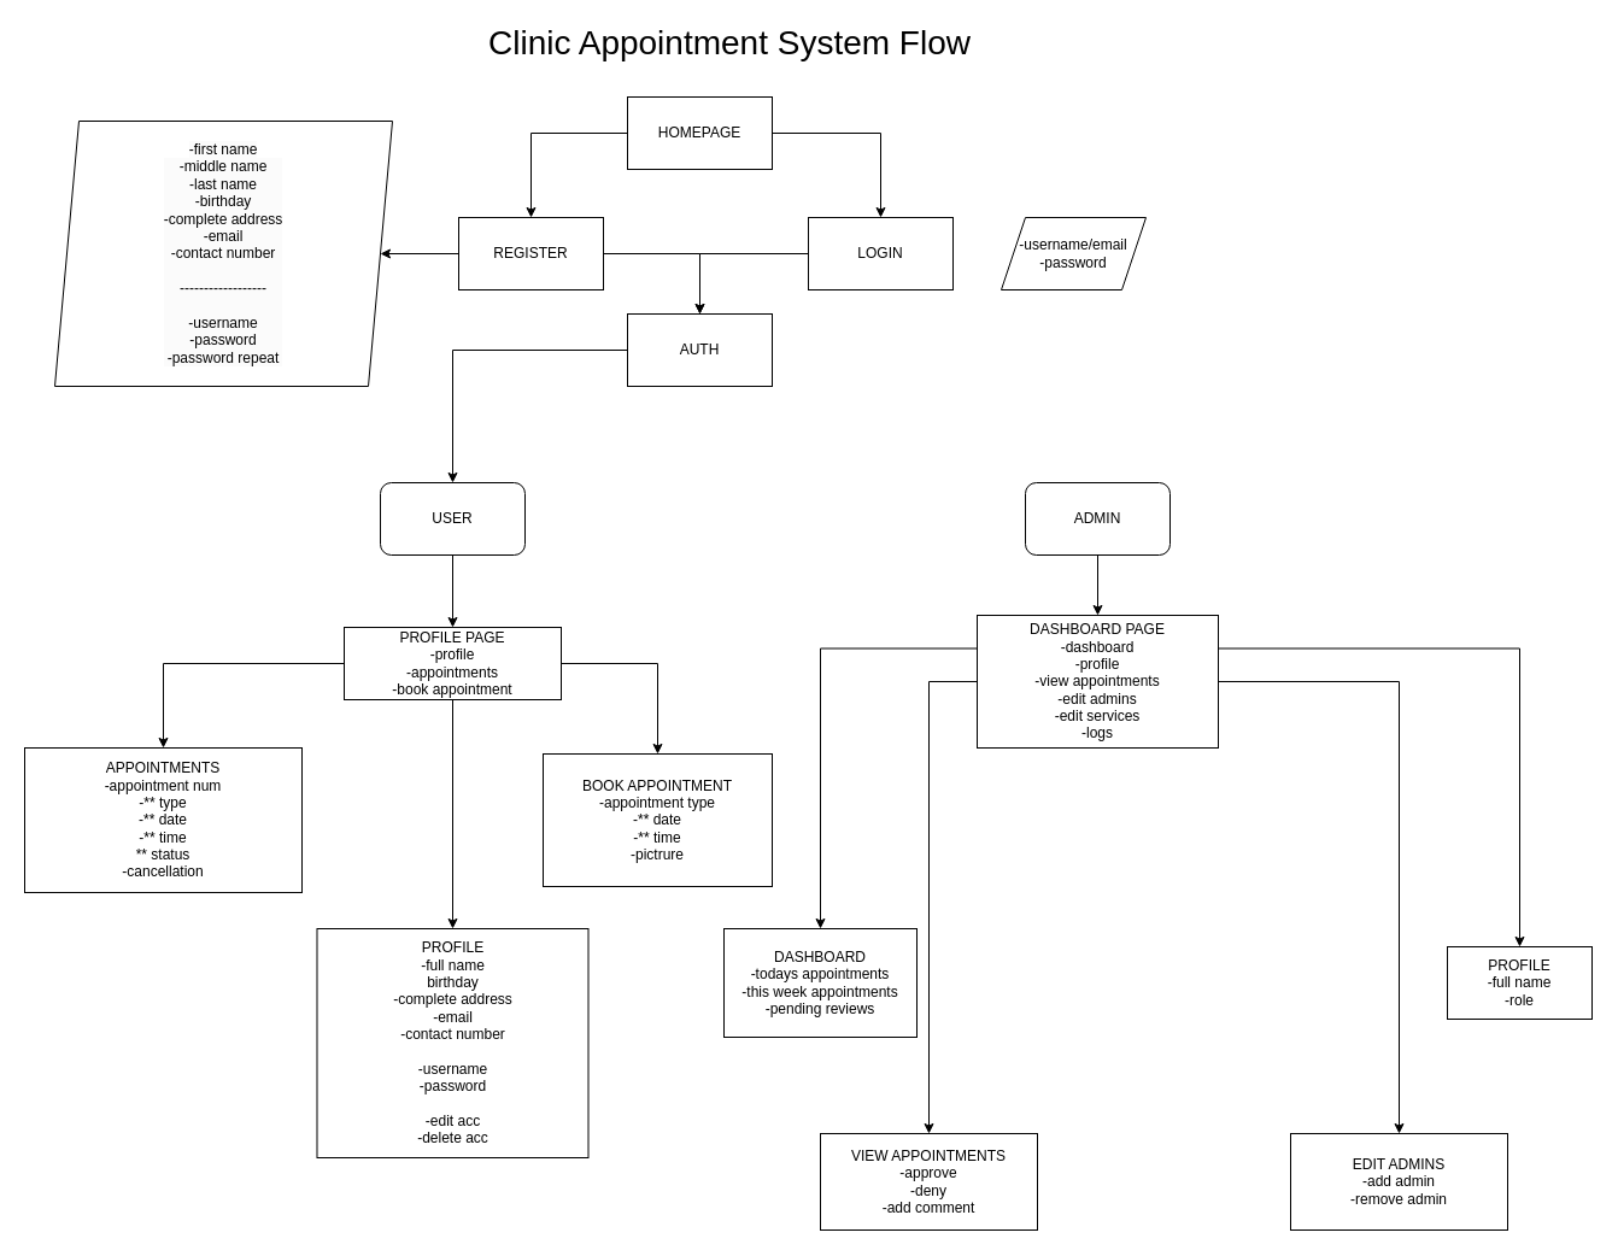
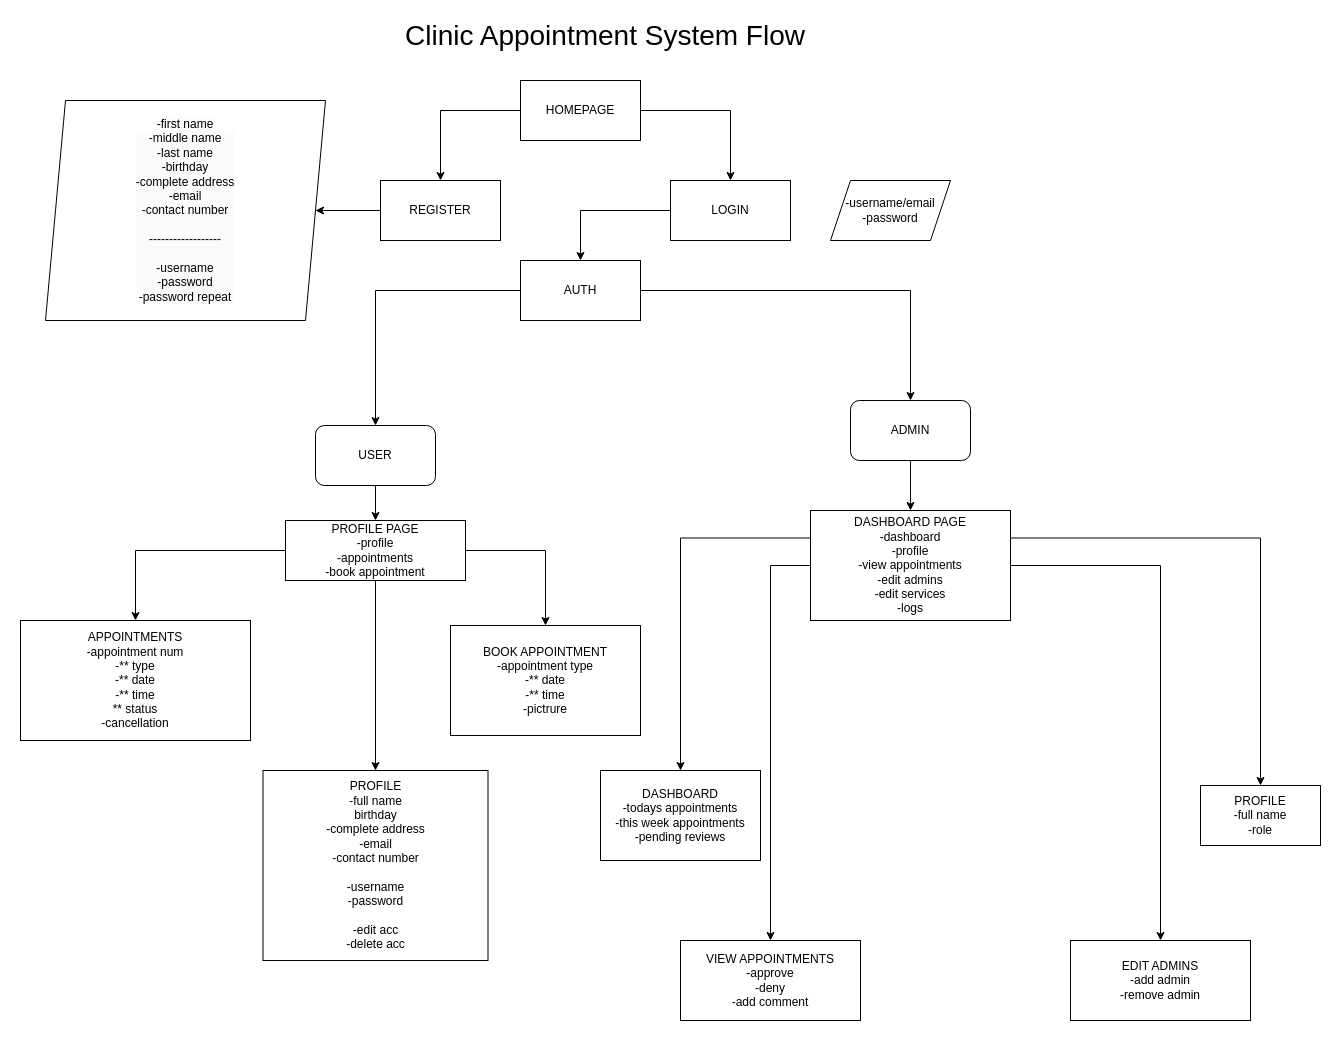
  <mxCell id="0" />
  <mxCell id="1" parent="0" />
  <mxCell id="2" style="edgeStyle=orthogonalEdgeStyle;rounded=0;orthogonalLoop=1;jettySize=auto;html=1;entryX=0.5;entryY=0;entryDx=0;entryDy=0;" edge="1" parent="1" source="4" target="8"><mxGeometry relative="1" as="geometry"><mxPoint x="420" y="210" as="targetPoint" /></mxGeometry></mxCell>
  <mxCell id="3" style="edgeStyle=orthogonalEdgeStyle;rounded=0;orthogonalLoop=1;jettySize=auto;html=1;entryX=0.5;entryY=0;entryDx=0;entryDy=0;" edge="1" parent="1" source="4" target="10"><mxGeometry relative="1" as="geometry" /></mxCell>
  <mxCell id="4" value="HOMEPAGE" style="rounded=0;whiteSpace=wrap;html=1;" vertex="1" parent="1"><mxGeometry x="520" y="80" width="120" height="60" as="geometry" /></mxCell>
  <mxCell id="5" value="Clinic Appointment System Flow" style="text;html=1;align=center;verticalAlign=middle;whiteSpace=wrap;rounded=0;fontStyle=0;fontFamily=Helvetica;fontSize=28;" vertex="1" parent="1"><mxGeometry x="375" y="20" width="460" height="30" as="geometry" /></mxCell>
  <mxCell id="6" style="edgeStyle=orthogonalEdgeStyle;rounded=0;orthogonalLoop=1;jettySize=auto;html=1;entryX=1;entryY=0.5;entryDx=0;entryDy=0;" edge="1" parent="1" source="8" target="17"><mxGeometry relative="1" as="geometry"><mxPoint x="270" y="210" as="targetPoint" /></mxGeometry></mxCell>
- <mxCell id="7" style="edgeStyle=orthogonalEdgeStyle;rounded=0;orthogonalLoop=1;jettySize=auto;html=1;entryX=0.5;entryY=0;entryDx=0;entryDy=0;" edge="1" parent="1" source="8" target="21"><mxGeometry relative="1" as="geometry" /></mxCell>
  <mxCell id="8" value="REGISTER" style="rounded=0;whiteSpace=wrap;html=1;" vertex="1" parent="1"><mxGeometry x="380" y="180" width="120" height="60" as="geometry" /></mxCell>
  <mxCell id="9" style="edgeStyle=orthogonalEdgeStyle;rounded=0;orthogonalLoop=1;jettySize=auto;html=1;entryX=0.5;entryY=0;entryDx=0;entryDy=0;" edge="1" parent="1" source="10" target="21"><mxGeometry relative="1" as="geometry" /></mxCell>
  <mxCell id="10" value="LOGIN" style="rounded=0;whiteSpace=wrap;html=1;" vertex="1" parent="1"><mxGeometry x="670" y="180" width="120" height="60" as="geometry" /></mxCell>
  <mxCell id="11" style="edgeStyle=orthogonalEdgeStyle;rounded=0;orthogonalLoop=1;jettySize=auto;html=1;exitX=1;exitY=0.5;exitDx=0;exitDy=0;entryX=0.5;entryY=0;entryDx=0;entryDy=0;" edge="1" parent="1" source="14" target="16"><mxGeometry relative="1" as="geometry" /></mxCell>
  <mxCell id="12" style="edgeStyle=orthogonalEdgeStyle;rounded=0;orthogonalLoop=1;jettySize=auto;html=1;exitX=0;exitY=0.5;exitDx=0;exitDy=0;entryX=0.5;entryY=0;entryDx=0;entryDy=0;" edge="1" parent="1" source="14" target="15"><mxGeometry relative="1" as="geometry" /></mxCell>
  <mxCell id="13" style="edgeStyle=orthogonalEdgeStyle;rounded=0;orthogonalLoop=1;jettySize=auto;html=1;exitX=0.5;exitY=1;exitDx=0;exitDy=0;entryX=0.5;entryY=0;entryDx=0;entryDy=0;" edge="1" parent="1" source="14" target="31"><mxGeometry relative="1" as="geometry"><mxPoint x="320" y="830" as="targetPoint" /></mxGeometry></mxCell>
  <mxCell id="14" value="PROFILE PAGE&lt;div&gt;-profile&lt;br&gt;&lt;div&gt;-appointments&lt;/div&gt;&lt;div&gt;-book appointment&lt;/div&gt;&lt;/div&gt;" style="rounded=0;whiteSpace=wrap;html=1;" vertex="1" parent="1"><mxGeometry x="285" y="520" width="180" height="60" as="geometry" /></mxCell>
  <mxCell id="15" value="APPOINTMENTS&lt;div&gt;-appointment num&lt;/div&gt;&lt;div&gt;-** type&lt;/div&gt;&lt;div&gt;-** date&lt;/div&gt;&lt;div&gt;-** time&lt;/div&gt;&lt;div&gt;** status&lt;/div&gt;&lt;div&gt;-cancellation&lt;/div&gt;" style="rounded=0;whiteSpace=wrap;html=1;" vertex="1" parent="1"><mxGeometry x="20" y="620" width="230" height="120" as="geometry" /></mxCell>
  <mxCell id="16" value="BOOK APPOINTMENT&lt;div&gt;-appointment type&lt;/div&gt;&lt;div&gt;-** date&lt;/div&gt;&lt;div&gt;-** time&lt;/div&gt;&lt;div&gt;-pictrure&lt;/div&gt;" style="rounded=0;whiteSpace=wrap;html=1;" vertex="1" parent="1"><mxGeometry x="450" y="625" width="190" height="110" as="geometry" /></mxCell>
  <mxCell id="17" value="&lt;span style=&quot;color: rgb(0, 0, 0); font-family: Helvetica; font-size: 12px; font-style: normal; font-variant-ligatures: normal; font-variant-caps: normal; font-weight: 400; letter-spacing: normal; orphans: 2; text-align: center; text-indent: 0px; text-transform: none; widows: 2; word-spacing: 0px; -webkit-text-stroke-width: 0px; white-space: normal; background-color: rgb(251, 251, 251); text-decoration-thickness: initial; text-decoration-style: initial; text-decoration-color: initial; display: inline !important; float: none;&quot;&gt;-first name&lt;/span&gt;&lt;div style=&quot;forced-color-adjust: none; color: rgb(0, 0, 0); font-family: Helvetica; font-size: 12px; font-style: normal; font-variant-ligatures: normal; font-variant-caps: normal; font-weight: 400; letter-spacing: normal; orphans: 2; text-align: center; text-indent: 0px; text-transform: none; widows: 2; word-spacing: 0px; -webkit-text-stroke-width: 0px; white-space: normal; background-color: rgb(251, 251, 251); text-decoration-thickness: initial; text-decoration-style: initial; text-decoration-color: initial;&quot;&gt;-middle name&lt;/div&gt;&lt;div style=&quot;forced-color-adjust: none; color: rgb(0, 0, 0); font-family: Helvetica; font-size: 12px; font-style: normal; font-variant-ligatures: normal; font-variant-caps: normal; font-weight: 400; letter-spacing: normal; orphans: 2; text-align: center; text-indent: 0px; text-transform: none; widows: 2; word-spacing: 0px; -webkit-text-stroke-width: 0px; white-space: normal; background-color: rgb(251, 251, 251); text-decoration-thickness: initial; text-decoration-style: initial; text-decoration-color: initial;&quot;&gt;-last name&lt;/div&gt;&lt;div style=&quot;forced-color-adjust: none; color: rgb(0, 0, 0); font-family: Helvetica; font-size: 12px; font-style: normal; font-variant-ligatures: normal; font-variant-caps: normal; font-weight: 400; letter-spacing: normal; orphans: 2; text-align: center; text-indent: 0px; text-transform: none; widows: 2; word-spacing: 0px; -webkit-text-stroke-width: 0px; white-space: normal; background-color: rgb(251, 251, 251); text-decoration-thickness: initial; text-decoration-style: initial; text-decoration-color: initial;&quot;&gt;-birthday&lt;br style=&quot;forced-color-adjust: none;&quot;&gt;&lt;/div&gt;&lt;div style=&quot;forced-color-adjust: none; color: rgb(0, 0, 0); font-family: Helvetica; font-size: 12px; font-style: normal; font-variant-ligatures: normal; font-variant-caps: normal; font-weight: 400; letter-spacing: normal; orphans: 2; text-align: center; text-indent: 0px; text-transform: none; widows: 2; word-spacing: 0px; -webkit-text-stroke-width: 0px; white-space: normal; background-color: rgb(251, 251, 251); text-decoration-thickness: initial; text-decoration-style: initial; text-decoration-color: initial;&quot;&gt;-complete address&lt;/div&gt;&lt;div style=&quot;forced-color-adjust: none; color: rgb(0, 0, 0); font-family: Helvetica; font-size: 12px; font-style: normal; font-variant-ligatures: normal; font-variant-caps: normal; font-weight: 400; letter-spacing: normal; orphans: 2; text-align: center; text-indent: 0px; text-transform: none; widows: 2; word-spacing: 0px; -webkit-text-stroke-width: 0px; white-space: normal; background-color: rgb(251, 251, 251); text-decoration-thickness: initial; text-decoration-style: initial; text-decoration-color: initial;&quot;&gt;-email&lt;/div&gt;&lt;div style=&quot;forced-color-adjust: none; color: rgb(0, 0, 0); font-family: Helvetica; font-size: 12px; font-style: normal; font-variant-ligatures: normal; font-variant-caps: normal; font-weight: 400; letter-spacing: normal; orphans: 2; text-align: center; text-indent: 0px; text-transform: none; widows: 2; word-spacing: 0px; -webkit-text-stroke-width: 0px; white-space: normal; background-color: rgb(251, 251, 251); text-decoration-thickness: initial; text-decoration-style: initial; text-decoration-color: initial;&quot;&gt;-contact number&lt;/div&gt;&lt;div style=&quot;forced-color-adjust: none; color: rgb(0, 0, 0); font-family: Helvetica; font-size: 12px; font-style: normal; font-variant-ligatures: normal; font-variant-caps: normal; font-weight: 400; letter-spacing: normal; orphans: 2; text-align: center; text-indent: 0px; text-transform: none; widows: 2; word-spacing: 0px; -webkit-text-stroke-width: 0px; white-space: normal; background-color: rgb(251, 251, 251); text-decoration-thickness: initial; text-decoration-style: initial; text-decoration-color: initial;&quot;&gt;&lt;br&gt;&lt;/div&gt;&lt;div style=&quot;forced-color-adjust: none; color: rgb(0, 0, 0); font-family: Helvetica; font-size: 12px; font-style: normal; font-variant-ligatures: normal; font-variant-caps: normal; font-weight: 400; letter-spacing: normal; orphans: 2; text-align: center; text-indent: 0px; text-transform: none; widows: 2; word-spacing: 0px; -webkit-text-stroke-width: 0px; white-space: normal; background-color: rgb(251, 251, 251); text-decoration-thickness: initial; text-decoration-style: initial; text-decoration-color: initial;&quot;&gt;------------------&lt;/div&gt;&lt;div style=&quot;forced-color-adjust: none; color: rgb(0, 0, 0); font-family: Helvetica; font-size: 12px; font-style: normal; font-variant-ligatures: normal; font-variant-caps: normal; font-weight: 400; letter-spacing: normal; orphans: 2; text-align: center; text-indent: 0px; text-transform: none; widows: 2; word-spacing: 0px; -webkit-text-stroke-width: 0px; white-space: normal; background-color: rgb(251, 251, 251); text-decoration-thickness: initial; text-decoration-style: initial; text-decoration-color: initial;&quot;&gt;&lt;br&gt;&lt;/div&gt;&lt;div style=&quot;forced-color-adjust: none; color: rgb(0, 0, 0); font-family: Helvetica; font-size: 12px; font-style: normal; font-variant-ligatures: normal; font-variant-caps: normal; font-weight: 400; letter-spacing: normal; orphans: 2; text-align: center; text-indent: 0px; text-transform: none; widows: 2; word-spacing: 0px; -webkit-text-stroke-width: 0px; white-space: normal; background-color: rgb(251, 251, 251); text-decoration-thickness: initial; text-decoration-style: initial; text-decoration-color: initial;&quot;&gt;-username&lt;/div&gt;&lt;div style=&quot;forced-color-adjust: none; color: rgb(0, 0, 0); font-family: Helvetica; font-size: 12px; font-style: normal; font-variant-ligatures: normal; font-variant-caps: normal; font-weight: 400; letter-spacing: normal; orphans: 2; text-align: center; text-indent: 0px; text-transform: none; widows: 2; word-spacing: 0px; -webkit-text-stroke-width: 0px; white-space: normal; background-color: rgb(251, 251, 251); text-decoration-thickness: initial; text-decoration-style: initial; text-decoration-color: initial;&quot;&gt;-password&lt;/div&gt;&lt;div style=&quot;forced-color-adjust: none; color: rgb(0, 0, 0); font-family: Helvetica; font-size: 12px; font-style: normal; font-variant-ligatures: normal; font-variant-caps: normal; font-weight: 400; letter-spacing: normal; orphans: 2; text-align: center; text-indent: 0px; text-transform: none; widows: 2; word-spacing: 0px; -webkit-text-stroke-width: 0px; white-space: normal; background-color: rgb(251, 251, 251); text-decoration-thickness: initial; text-decoration-style: initial; text-decoration-color: initial;&quot;&gt;-password repeat&lt;/div&gt;" style="shape=parallelogram;perimeter=parallelogramPerimeter;whiteSpace=wrap;html=1;fixedSize=1;" vertex="1" parent="1"><mxGeometry x="45" y="100" width="280" height="220" as="geometry" /></mxCell>
  <mxCell id="18" value="-username/email&lt;div&gt;-password&lt;/div&gt;" style="shape=parallelogram;perimeter=parallelogramPerimeter;whiteSpace=wrap;html=1;fixedSize=1;" vertex="1" parent="1"><mxGeometry x="830" y="180" width="120" height="60" as="geometry" /></mxCell>
  <mxCell id="19" style="edgeStyle=orthogonalEdgeStyle;rounded=0;orthogonalLoop=1;jettySize=auto;html=1;exitX=0;exitY=0.5;exitDx=0;exitDy=0;entryX=0.5;entryY=0;entryDx=0;entryDy=0;" edge="1" parent="1" source="21" target="23"><mxGeometry relative="1" as="geometry" /></mxCell>
+ <mxCell id="20" style="edgeStyle=orthogonalEdgeStyle;rounded=0;orthogonalLoop=1;jettySize=auto;html=1;exitX=1;exitY=0.5;exitDx=0;exitDy=0;entryX=0.5;entryY=0;entryDx=0;entryDy=0;" edge="1" parent="1" source="21" target="25"><mxGeometry relative="1" as="geometry" /></mxCell>
  <mxCell id="21" value="AUTH" style="rounded=0;whiteSpace=wrap;html=1;" vertex="1" parent="1"><mxGeometry x="520" y="260" width="120" height="60" as="geometry" /></mxCell>
  <mxCell id="22" style="edgeStyle=orthogonalEdgeStyle;rounded=0;orthogonalLoop=1;jettySize=auto;html=1;exitX=0.5;exitY=1;exitDx=0;exitDy=0;entryX=0.5;entryY=0;entryDx=0;entryDy=0;" edge="1" parent="1" source="23" target="14"><mxGeometry relative="1" as="geometry" /></mxCell>
- <mxCell id="23" value="USER" style="rounded=1;whiteSpace=wrap;html=1;" vertex="1" parent="1"><mxGeometry x="315" y="400" width="120" height="60" as="geometry" /></mxCell>
+ <mxCell id="23" value="USER" style="rounded=1;whiteSpace=wrap;html=1;" vertex="1" parent="1"><mxGeometry x="315" y="425" width="120" height="60" as="geometry" /></mxCell>
  <mxCell id="24" style="edgeStyle=orthogonalEdgeStyle;rounded=0;orthogonalLoop=1;jettySize=auto;html=1;exitX=0.5;exitY=1;exitDx=0;exitDy=0;entryX=0.5;entryY=0;entryDx=0;entryDy=0;" edge="1" parent="1" source="25" target="30"><mxGeometry relative="1" as="geometry" /></mxCell>
  <mxCell id="25" value="ADMIN" style="rounded=1;whiteSpace=wrap;html=1;" vertex="1" parent="1"><mxGeometry x="850" y="400" width="120" height="60" as="geometry" /></mxCell>
  <mxCell id="26" style="edgeStyle=orthogonalEdgeStyle;rounded=0;orthogonalLoop=1;jettySize=auto;html=1;exitX=0;exitY=0.25;exitDx=0;exitDy=0;entryX=0.5;entryY=0;entryDx=0;entryDy=0;" edge="1" parent="1" source="30" target="32"><mxGeometry relative="1" as="geometry" /></mxCell>
  <mxCell id="27" value="" style="edgeStyle=orthogonalEdgeStyle;rounded=0;orthogonalLoop=1;jettySize=auto;html=1;exitX=1;exitY=0.25;exitDx=0;exitDy=0;" edge="1" parent="1" source="30" target="33"><mxGeometry relative="1" as="geometry" /></mxCell>
  <mxCell id="28" style="edgeStyle=orthogonalEdgeStyle;rounded=0;orthogonalLoop=1;jettySize=auto;html=1;exitX=0;exitY=0.5;exitDx=0;exitDy=0;entryX=0.5;entryY=0;entryDx=0;entryDy=0;" edge="1" parent="1" source="30" target="34"><mxGeometry relative="1" as="geometry"><mxPoint x="770" y="930" as="targetPoint" /></mxGeometry></mxCell>
  <mxCell id="29" style="edgeStyle=orthogonalEdgeStyle;rounded=0;orthogonalLoop=1;jettySize=auto;html=1;entryX=0.5;entryY=0;entryDx=0;entryDy=0;" edge="1" parent="1" source="30" target="35"><mxGeometry relative="1" as="geometry"><mxPoint x="1160" y="940" as="targetPoint" /></mxGeometry></mxCell>
  <mxCell id="30" value="DASHBOARD PAGE&lt;div&gt;-dashboard&lt;/div&gt;&lt;div&gt;-profile&lt;/div&gt;&lt;div&gt;-view appointments&lt;/div&gt;&lt;div&gt;-edit admins&lt;/div&gt;&lt;div&gt;-edit services&lt;/div&gt;&lt;div&gt;-logs&lt;/div&gt;" style="rounded=0;whiteSpace=wrap;html=1;" vertex="1" parent="1"><mxGeometry x="810" y="510" width="200" height="110" as="geometry" /></mxCell>
  <mxCell id="31" value="PROFILE&lt;div&gt;-full name&lt;/div&gt;&lt;div&gt;birthday&lt;/div&gt;&lt;div&gt;-complete address&lt;/div&gt;&lt;div&gt;-email&lt;/div&gt;&lt;div&gt;-contact number&lt;/div&gt;&lt;div&gt;&lt;br&gt;&lt;/div&gt;&lt;div&gt;-username&lt;/div&gt;&lt;div&gt;-password&lt;/div&gt;&lt;div&gt;&lt;br&gt;&lt;/div&gt;&lt;div&gt;-edit acc&lt;/div&gt;&lt;div&gt;-delete acc&lt;/div&gt;" style="rounded=0;whiteSpace=wrap;html=1;" vertex="1" parent="1"><mxGeometry x="262.5" y="770" width="225" height="190" as="geometry" /></mxCell>
  <mxCell id="32" value="DASHBOARD&lt;div&gt;-todays appointments&lt;/div&gt;&lt;div&gt;-this week appointments&lt;/div&gt;&lt;div&gt;-pending reviews&lt;/div&gt;" style="whiteSpace=wrap;html=1;rounded=0;" vertex="1" parent="1"><mxGeometry x="600" y="770" width="160" height="90" as="geometry" /></mxCell>
  <mxCell id="33" value="PROFILE&lt;div&gt;-full name&lt;/div&gt;&lt;div&gt;-role&lt;/div&gt;" style="whiteSpace=wrap;html=1;rounded=0;" vertex="1" parent="1"><mxGeometry x="1200" y="785" width="120" height="60" as="geometry" /></mxCell>
  <mxCell id="34" value="VIEW APPOINTMENTS&lt;div&gt;-approve&lt;/div&gt;&lt;div&gt;-deny&lt;/div&gt;&lt;div&gt;-add comment&lt;/div&gt;" style="rounded=0;whiteSpace=wrap;html=1;" vertex="1" parent="1"><mxGeometry x="680" y="940" width="180" height="80" as="geometry" /></mxCell>
  <mxCell id="35" value="EDIT ADMINS&lt;div&gt;-add admin&lt;/div&gt;&lt;div&gt;-remove admin&lt;/div&gt;" style="rounded=0;whiteSpace=wrap;html=1;" vertex="1" parent="1"><mxGeometry x="1070" y="940" width="180" height="80" as="geometry" /></mxCell>
